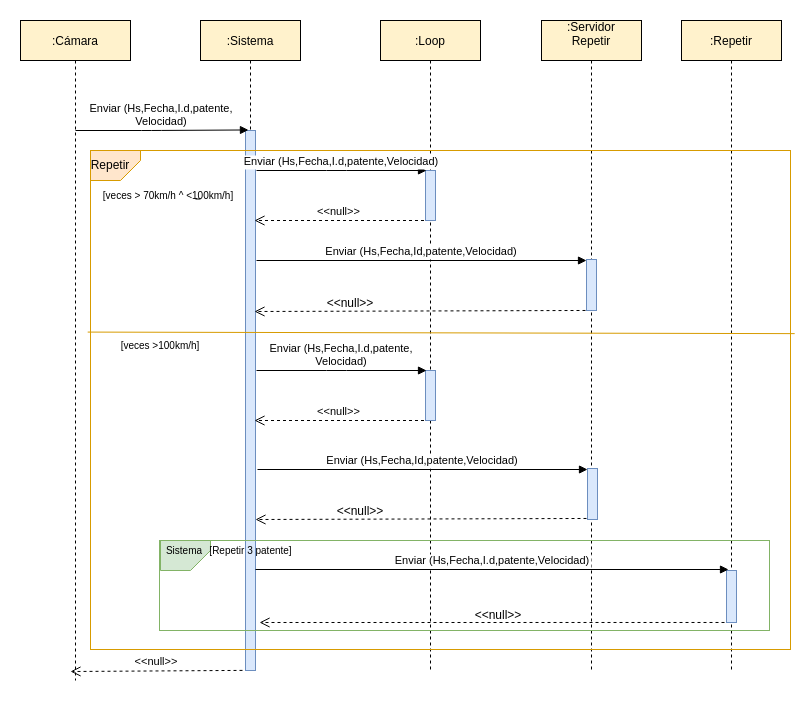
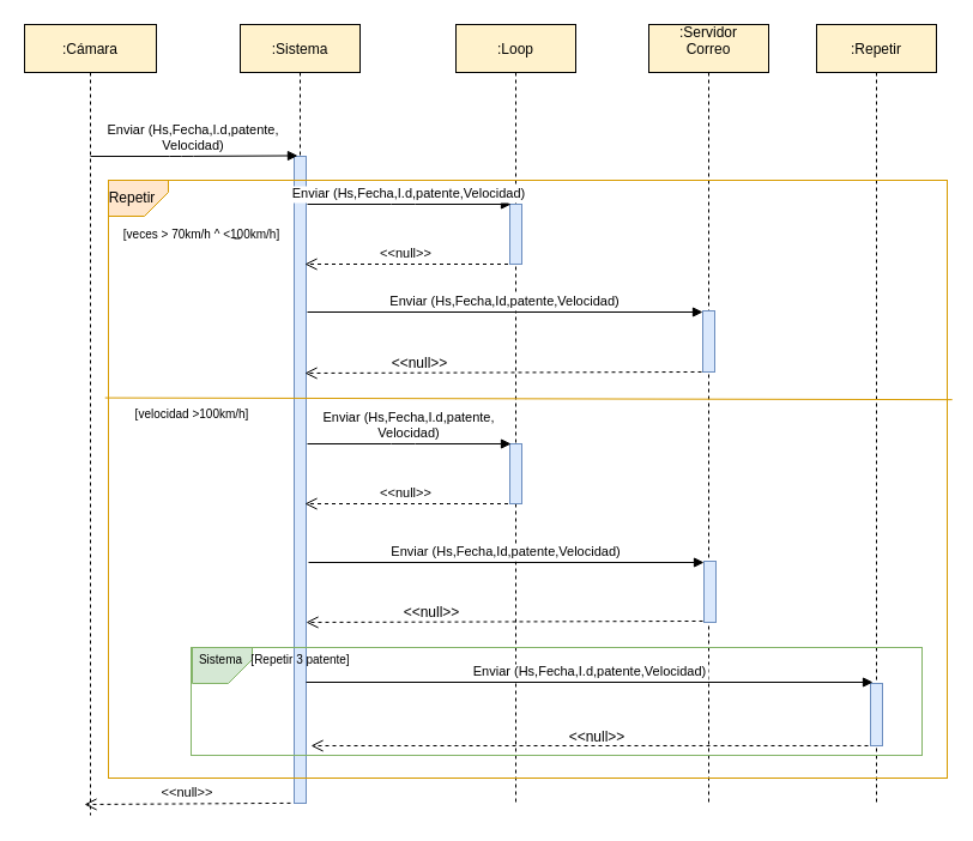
  <mxCell id="0" />
  <mxCell id="1" parent="0" />
  <mxCell id="2" value="" style="verticalLabelPosition=bottom;verticalAlign=top;html=1;shape=card;whiteSpace=wrap;size=20;arcSize=12;fillColor=#d5e8d4;rotation=-180;strokeColor=#82b366;" parent="1" vertex="1"><mxGeometry x="160" y="540" width="50" height="30" as="geometry" /></mxCell>
  <mxCell id="3" value="" style="verticalLabelPosition=bottom;verticalAlign=top;html=1;shape=card;whiteSpace=wrap;size=20;arcSize=12;fillColor=#ffe6cc;rotation=-180;strokeColor=#d79b00;" parent="1" vertex="1"><mxGeometry x="90" y="150" width="50" height="30" as="geometry" /></mxCell>
  <mxCell id="4" value=":Cámara" style="shape=umlLifeline;perimeter=lifelinePerimeter;container=1;collapsible=0;recursiveResize=0;rounded=0;shadow=0;strokeWidth=1;fillColor=#fff2cc;strokeColor=default;" parent="1" vertex="1"><mxGeometry x="20" y="20" width="110" height="660" as="geometry" /></mxCell>
  <mxCell id="5" value=":Sistema" style="shape=umlLifeline;perimeter=lifelinePerimeter;container=1;collapsible=0;recursiveResize=0;rounded=0;shadow=0;strokeWidth=1;fillColor=#fff2cc;strokeColor=default;" parent="1" vertex="1"><mxGeometry x="200" y="20" width="100" height="650" as="geometry" /></mxCell>
  <mxCell id="6" value="" style="points=[];perimeter=orthogonalPerimeter;rounded=0;shadow=0;strokeWidth=1;fillColor=#dae8fc;strokeColor=#6c8ebf;" parent="5" vertex="1"><mxGeometry x="45" y="110" width="10" height="540" as="geometry" /></mxCell>
  <mxCell id="7" value="Enviar (Hs,Fecha,I.d,patente,&#10;Velocidad)" style="verticalAlign=bottom;endArrow=block;entryX=0.295;entryY=-0.001;shadow=0;strokeWidth=1;entryDx=0;entryDy=0;entryPerimeter=0;" parent="1" target="6" edge="1"><mxGeometry relative="1" as="geometry"><mxPoint x="75" y="130" as="sourcePoint" /><mxPoint x="241" y="130" as="targetPoint" /><Array as="points"><mxPoint x="151" y="130" /></Array></mxGeometry></mxCell>
  <mxCell id="8" value=":Loop" style="shape=umlLifeline;perimeter=lifelinePerimeter;container=1;collapsible=0;recursiveResize=0;rounded=0;shadow=0;strokeWidth=1;fillColor=#fff2cc;strokeColor=default;" parent="1" vertex="1"><mxGeometry x="380" y="20" width="100" height="650" as="geometry" /></mxCell>
  <mxCell id="9" value="" style="points=[];perimeter=orthogonalPerimeter;rounded=0;shadow=0;strokeWidth=1;fillColor=#dae8fc;strokeColor=#6c8ebf;" parent="8" vertex="1"><mxGeometry x="45" y="150" width="10" height="50" as="geometry" /></mxCell>
  <mxCell id="10" value="" style="points=[];perimeter=orthogonalPerimeter;rounded=0;shadow=0;strokeWidth=1;fillColor=#dae8fc;strokeColor=#6c8ebf;" parent="8" vertex="1"><mxGeometry x="45" y="350" width="10" height="50" as="geometry" /></mxCell>
- <mxCell id="11" value=":Servidor&#10;Repetir&#10;" style="shape=umlLifeline;perimeter=lifelinePerimeter;container=1;collapsible=0;recursiveResize=0;rounded=0;shadow=0;strokeWidth=1;fillColor=#fff2cc;strokeColor=default;" parent="1" vertex="1"><mxGeometry x="541" y="20" width="100" height="650" as="geometry" /></mxCell>
+ <mxCell id="11" value=":Servidor&#10;Correo&#10;" style="shape=umlLifeline;perimeter=lifelinePerimeter;container=1;collapsible=0;recursiveResize=0;rounded=0;shadow=0;strokeWidth=1;fillColor=#fff2cc;strokeColor=default;" parent="1" vertex="1"><mxGeometry x="541" y="20" width="100" height="650" as="geometry" /></mxCell>
  <mxCell id="12" value="" style="points=[];perimeter=orthogonalPerimeter;rounded=0;shadow=0;strokeWidth=1;fillColor=#dae8fc;strokeColor=#6c8ebf;" parent="11" vertex="1"><mxGeometry x="45" y="239" width="10" height="51" as="geometry" /></mxCell>
  <mxCell id="13" value="Enviar (Hs,Fecha,Id,patente,Velocidad)" style="verticalAlign=bottom;endArrow=block;shadow=0;strokeWidth=1;" parent="11" edge="1"><mxGeometry relative="1" as="geometry"><mxPoint x="-285" y="240" as="sourcePoint" /><mxPoint x="45" y="240" as="targetPoint" /><Array as="points" /></mxGeometry></mxCell>
  <mxCell id="14" value=":Repetir" style="shape=umlLifeline;perimeter=lifelinePerimeter;container=1;collapsible=0;recursiveResize=0;rounded=0;shadow=0;strokeWidth=1;fillColor=#fff2cc;strokeColor=default;" parent="1" vertex="1"><mxGeometry x="681" y="20" width="100" height="650" as="geometry" /></mxCell>
  <mxCell id="15" value="" style="points=[];perimeter=orthogonalPerimeter;rounded=0;shadow=0;strokeWidth=1;fillColor=#dae8fc;strokeColor=#6c8ebf;" parent="14" vertex="1"><mxGeometry x="45" y="550" width="10" height="52" as="geometry" /></mxCell>
  <mxCell id="16" value="" style="rounded=0;whiteSpace=wrap;html=1;fillColor=none;strokeColor=#d79b00;" parent="14" vertex="1"><mxGeometry x="-591" y="130" width="700" height="499" as="geometry" /></mxCell>
  <mxCell id="17" value="Enviar (Hs,Fecha,I.d,patente,Velocidad)" style="verticalAlign=bottom;endArrow=block;entryX=0;entryY=0;shadow=0;strokeWidth=1;" parent="1" edge="1"><mxGeometry relative="1" as="geometry"><mxPoint x="256" y="170" as="sourcePoint" /><mxPoint x="426" y="170" as="targetPoint" /><Array as="points"><mxPoint x="336" y="170" /></Array></mxGeometry></mxCell>
  <mxCell id="18" value="&lt;&lt;null&gt;&gt;" style="verticalAlign=bottom;endArrow=open;dashed=1;endSize=8;shadow=0;strokeWidth=1;" parent="1" edge="1"><mxGeometry relative="1" as="geometry"><mxPoint x="254" y="220" as="targetPoint" /><mxPoint x="423.5" y="220" as="sourcePoint" /></mxGeometry></mxCell>
  <mxCell id="19" value="" style="verticalAlign=bottom;endArrow=open;dashed=1;endSize=8;shadow=0;strokeWidth=1;exitX=0.1;exitY=0.784;exitDx=0;exitDy=0;exitPerimeter=0;" parent="1" edge="1"><mxGeometry x="0.069" y="-20" relative="1" as="geometry"><mxPoint x="254" y="311" as="targetPoint" /><mxPoint x="585" y="309.984" as="sourcePoint" /><mxPoint as="offset" /></mxGeometry></mxCell>
  <mxCell id="20" value="&amp;lt;&amp;lt;null&amp;gt;&amp;gt;" style="text;html=1;strokeColor=none;fillColor=none;align=center;verticalAlign=middle;whiteSpace=wrap;rounded=0;" parent="1" vertex="1"><mxGeometry x="320" y="287.5" width="60" height="30" as="geometry" /></mxCell>
  <mxCell id="21" value="Enviar (Hs,Fecha,I.d,patente,&#10;Velocidad)" style="verticalAlign=bottom;endArrow=block;entryX=0;entryY=0;shadow=0;strokeWidth=1;" parent="1" edge="1"><mxGeometry relative="1" as="geometry"><mxPoint x="256" y="370" as="sourcePoint" /><mxPoint x="426" y="370" as="targetPoint" /><Array as="points"><mxPoint x="336" y="370" /></Array></mxGeometry></mxCell>
  <mxCell id="22" value="" style="points=[];perimeter=orthogonalPerimeter;rounded=0;shadow=0;strokeWidth=1;fillColor=#dae8fc;strokeColor=#6c8ebf;" parent="1" vertex="1"><mxGeometry x="587" y="468" width="10" height="51" as="geometry" /></mxCell>
  <mxCell id="23" value="Enviar (Hs,Fecha,Id,patente,Velocidad)" style="verticalAlign=bottom;endArrow=block;shadow=0;strokeWidth=1;" parent="1" edge="1"><mxGeometry relative="1" as="geometry"><mxPoint x="257" y="469" as="sourcePoint" /><mxPoint x="587" y="469" as="targetPoint" /><Array as="points" /></mxGeometry></mxCell>
  <mxCell id="24" value="" style="verticalAlign=bottom;endArrow=open;dashed=1;endSize=8;shadow=0;strokeWidth=1;exitX=0.1;exitY=0.784;exitDx=0;exitDy=0;exitPerimeter=0;" parent="1" edge="1"><mxGeometry x="0.069" y="-20" relative="1" as="geometry"><mxPoint x="255" y="519" as="targetPoint" /><mxPoint x="586" y="517.984" as="sourcePoint" /><mxPoint as="offset" /></mxGeometry></mxCell>
  <mxCell id="25" value="&lt;&lt;null&gt;&gt;" style="verticalAlign=bottom;endArrow=open;dashed=1;endSize=8;shadow=0;strokeWidth=1;" parent="1" edge="1"><mxGeometry relative="1" as="geometry"><mxPoint x="254" y="420" as="targetPoint" /><mxPoint x="423.5" y="420" as="sourcePoint" /></mxGeometry></mxCell>
  <mxCell id="26" value="Enviar (Hs,Fecha,I.d,patente,Velocidad)" style="verticalAlign=bottom;endArrow=block;shadow=0;strokeWidth=1;entryX=0.2;entryY=-0.019;entryDx=0;entryDy=0;entryPerimeter=0;" parent="1" source="6" target="15" edge="1"><mxGeometry relative="1" as="geometry"><mxPoint x="267" y="574" as="sourcePoint" /><mxPoint x="690" y="570" as="targetPoint" /><Array as="points" /></mxGeometry></mxCell>
  <mxCell id="27" value="&amp;lt;&amp;lt;null&amp;gt;&amp;gt;" style="text;html=1;strokeColor=none;fillColor=none;align=center;verticalAlign=middle;whiteSpace=wrap;rounded=0;" parent="1" vertex="1"><mxGeometry x="330" y="496" width="60" height="30" as="geometry" /></mxCell>
  <mxCell id="28" value="" style="verticalAlign=bottom;endArrow=open;dashed=1;endSize=8;shadow=0;strokeWidth=1;exitX=0.1;exitY=0.784;exitDx=0;exitDy=0;exitPerimeter=0;entryX=0.164;entryY=0.911;entryDx=0;entryDy=0;entryPerimeter=0;" parent="1" target="38" edge="1"><mxGeometry x="0.069" y="-20" relative="1" as="geometry"><mxPoint x="280" y="622" as="targetPoint" /><mxPoint x="724" y="621.984" as="sourcePoint" /><mxPoint as="offset" /></mxGeometry></mxCell>
  <mxCell id="29" value="&amp;lt;&amp;lt;null&amp;gt;&amp;gt;" style="text;html=1;strokeColor=none;fillColor=none;align=center;verticalAlign=middle;whiteSpace=wrap;rounded=0;" parent="1" vertex="1"><mxGeometry x="468" y="600" width="60" height="30" as="geometry" /></mxCell>
  <mxCell id="30" value="" style="endArrow=none;html=1;rounded=0;entryX=1.006;entryY=0.367;entryDx=0;entryDy=0;entryPerimeter=0;exitX=-0.004;exitY=0.537;exitDx=0;exitDy=0;exitPerimeter=0;fillColor=#ffe6cc;strokeColor=#d79b00;" parent="1" target="16" edge="1"><mxGeometry width="50" height="50" relative="1" as="geometry"><mxPoint x="87.2" y="331.593" as="sourcePoint" /><mxPoint x="780.2" y="331.593" as="targetPoint" /></mxGeometry></mxCell>
  <mxCell id="31" value="&lt;font style=&quot;vertical-align: inherit;&quot;&gt;&lt;font style=&quot;vertical-align: inherit;&quot;&gt;Repetir&lt;/font&gt;&lt;/font&gt;" style="text;html=1;strokeColor=none;fillColor=none;align=center;verticalAlign=middle;whiteSpace=wrap;rounded=0;" parent="1" vertex="1"><mxGeometry x="80" y="155" width="60" height="20" as="geometry" /></mxCell>
  <mxCell id="32" value="&lt;font style=&quot;vertical-align: inherit; font-size: 10px;&quot;&gt;&lt;font style=&quot;vertical-align: inherit; font-size: 10px;&quot;&gt;&lt;font style=&quot;vertical-align: inherit;&quot;&gt;&lt;font style=&quot;vertical-align: inherit;&quot;&gt;&lt;font style=&quot;vertical-align: inherit;&quot;&gt;&lt;font style=&quot;vertical-align: inherit;&quot;&gt;&lt;font style=&quot;vertical-align: inherit;&quot;&gt;&lt;font style=&quot;vertical-align: inherit;&quot;&gt;[veces &amp;gt; 70km/h ^ &amp;lt;100km/h]&lt;/font&gt;&lt;/font&gt;&lt;/font&gt;&lt;/font&gt;&lt;/font&gt;&lt;/font&gt;&lt;/font&gt;&lt;/font&gt;" style="text;html=1;strokeColor=none;fillColor=none;align=center;verticalAlign=middle;whiteSpace=wrap;rounded=0;fontSize=10;" parent="1" vertex="1"><mxGeometry x="78" y="180" width="180" height="30" as="geometry" /></mxCell>
- <mxCell id="33" value="&lt;font style=&quot;vertical-align: inherit; font-size: 10px;&quot;&gt;&lt;font style=&quot;vertical-align: inherit; font-size: 10px;&quot;&gt;&lt;font style=&quot;vertical-align: inherit;&quot;&gt;&lt;font style=&quot;vertical-align: inherit;&quot;&gt;&lt;font style=&quot;vertical-align: inherit;&quot;&gt;&lt;font style=&quot;vertical-align: inherit;&quot;&gt;&lt;font style=&quot;vertical-align: inherit;&quot;&gt;&lt;font style=&quot;vertical-align: inherit;&quot;&gt;&lt;font style=&quot;vertical-align: inherit;&quot;&gt;&lt;font style=&quot;vertical-align: inherit;&quot;&gt;[veces &amp;gt;100km/h]&lt;/font&gt;&lt;/font&gt;&lt;/font&gt;&lt;/font&gt;&lt;/font&gt;&lt;/font&gt;&lt;/font&gt;&lt;/font&gt;&lt;/font&gt;&lt;/font&gt;" style="text;html=1;strokeColor=none;fillColor=none;align=center;verticalAlign=middle;whiteSpace=wrap;rounded=0;fontSize=10;" parent="1" vertex="1"><mxGeometry x="70" y="330" width="180" height="30" as="geometry" /></mxCell>
+ <mxCell id="33" value="&lt;font style=&quot;vertical-align: inherit; font-size: 10px;&quot;&gt;&lt;font style=&quot;vertical-align: inherit; font-size: 10px;&quot;&gt;&lt;font style=&quot;vertical-align: inherit;&quot;&gt;&lt;font style=&quot;vertical-align: inherit;&quot;&gt;&lt;font style=&quot;vertical-align: inherit;&quot;&gt;&lt;font style=&quot;vertical-align: inherit;&quot;&gt;&lt;font style=&quot;vertical-align: inherit;&quot;&gt;&lt;font style=&quot;vertical-align: inherit;&quot;&gt;&lt;font style=&quot;vertical-align: inherit;&quot;&gt;&lt;font style=&quot;vertical-align: inherit;&quot;&gt;[velocidad &amp;gt;100km/h]&lt;/font&gt;&lt;/font&gt;&lt;/font&gt;&lt;/font&gt;&lt;/font&gt;&lt;/font&gt;&lt;/font&gt;&lt;/font&gt;&lt;/font&gt;&lt;/font&gt;" style="text;html=1;strokeColor=none;fillColor=none;align=center;verticalAlign=middle;whiteSpace=wrap;rounded=0;fontSize=10;" parent="1" vertex="1"><mxGeometry x="70" y="330" width="180" height="30" as="geometry" /></mxCell>
  <mxCell id="34" value="Sistema" style="text;html=1;strokeColor=none;fillColor=none;align=center;verticalAlign=middle;whiteSpace=wrap;rounded=0;fontSize=10;" parent="1" vertex="1"><mxGeometry x="154" y="535" width="60" height="30" as="geometry" /></mxCell>
  <mxCell id="35" value="&lt;font style=&quot;vertical-align: inherit; font-size: 10px;&quot;&gt;&lt;font style=&quot;vertical-align: inherit; font-size: 10px;&quot;&gt;&lt;font style=&quot;vertical-align: inherit;&quot;&gt;&lt;font style=&quot;vertical-align: inherit;&quot;&gt;&lt;font style=&quot;vertical-align: inherit;&quot;&gt;&lt;font style=&quot;vertical-align: inherit;&quot;&gt;&lt;font style=&quot;vertical-align: inherit;&quot;&gt;&lt;font style=&quot;vertical-align: inherit;&quot;&gt;&lt;font style=&quot;vertical-align: inherit;&quot;&gt;&lt;font style=&quot;vertical-align: inherit;&quot;&gt;&lt;font style=&quot;vertical-align: inherit;&quot;&gt;&lt;font style=&quot;vertical-align: inherit;&quot;&gt;&lt;font style=&quot;vertical-align: inherit;&quot;&gt;&lt;font style=&quot;vertical-align: inherit;&quot;&gt;[Repetir 3 patente]&lt;/font&gt;&lt;/font&gt;&lt;/font&gt;&lt;/font&gt;&lt;/font&gt;&lt;/font&gt;&lt;/font&gt;&lt;/font&gt;&lt;/font&gt;&lt;/font&gt;&lt;/font&gt;&lt;/font&gt;&lt;/font&gt;&lt;/font&gt;" style="text;html=1;strokeColor=none;fillColor=none;align=center;verticalAlign=middle;whiteSpace=wrap;rounded=0;fontSize=10;" parent="1" vertex="1"><mxGeometry x="207.5" y="535" width="85" height="30" as="geometry" /></mxCell>
  <mxCell id="36" value="&lt;&lt;null&gt;&gt;" style="verticalAlign=bottom;endArrow=open;dashed=1;endSize=8;shadow=0;strokeWidth=1;exitX=0.2;exitY=0.61;exitDx=0;exitDy=0;exitPerimeter=0;" parent="1" edge="1"><mxGeometry relative="1" as="geometry"><mxPoint x="70" y="671" as="targetPoint" /><mxPoint x="242" y="669.9" as="sourcePoint" /></mxGeometry></mxCell>
  <mxCell id="37" value="" style="line;strokeWidth=1;html=1;perimeter=backbonePerimeter;points=[];outlineConnect=0;fillColor=none;" parent="1" vertex="1"><mxGeometry x="195" y="194" width="5" height="9" as="geometry" /></mxCell>
  <mxCell id="38" value="" style="rounded=0;whiteSpace=wrap;html=1;fontSize=10;fillColor=none;strokeColor=#82b366;" parent="1" vertex="1"><mxGeometry x="159" y="540" width="610" height="90" as="geometry" /></mxCell>
